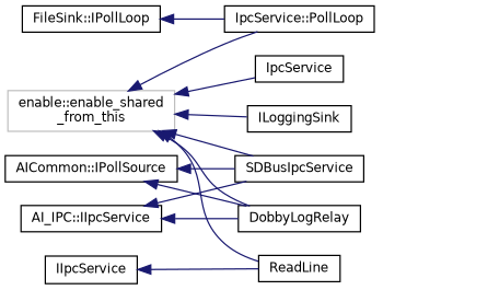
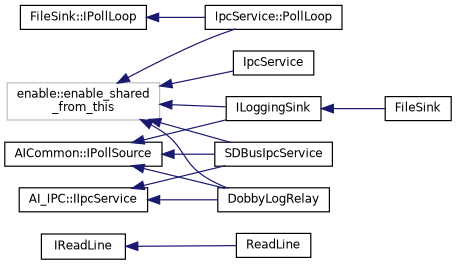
  digraph {
    rankdir=LR
    node [color=black fillcolor=white fontname=Helvetica fontsize=10 shape=record style=filled]
    edge [color=midnightblue dir=back fontname=Helvetica fontsize=10 labelfontname=Helvetica labelfontsize=10 style=solid]
    n1 [color=grey75 height=0.2 label="enable::enable_shared\l_from_this" width=0.4]
    n2 [height=0.2 label="IpcService::PollLoop" width=0.4]
    n3 [height=0.2 label=DobbyLogRelay width=0.4]
    n4 [height=0.2 label=ILoggingSink width=0.4]
    n5 [height=0.2 label=IpcService width=0.4]
    n6 [height=0.2 label=ReadLine width=0.4]
    n7 [height=0.2 label=SDBusIpcService width=0.4]
+   n8 [height=0.2 label=FileSink width=0.4]
    n9 [height=0.2 label="AI_IPC::IIpcService" width=0.4]
    n10 [height=0.2 label="FileSink::IPollLoop" width=0.4]
    n11 [height=0.2 label="AICommon::IPollSource" width=0.4]
-   n12 [height=0.2 label=IIpcService width=0.4]
+   n12 [height=0.2 label=IReadLine width=0.4]
    n1 -> n2
    n1 -> n3
    n1 -> n4
    n1 -> n5
-   n1 -> n6
    n1 -> n7
+   n4 -> n8
    n9 -> n3
    n9 -> n7
    n10 -> n2
    n11 -> n3
+   n11 -> n4
    n11 -> n7
    n12 -> n6
  }
